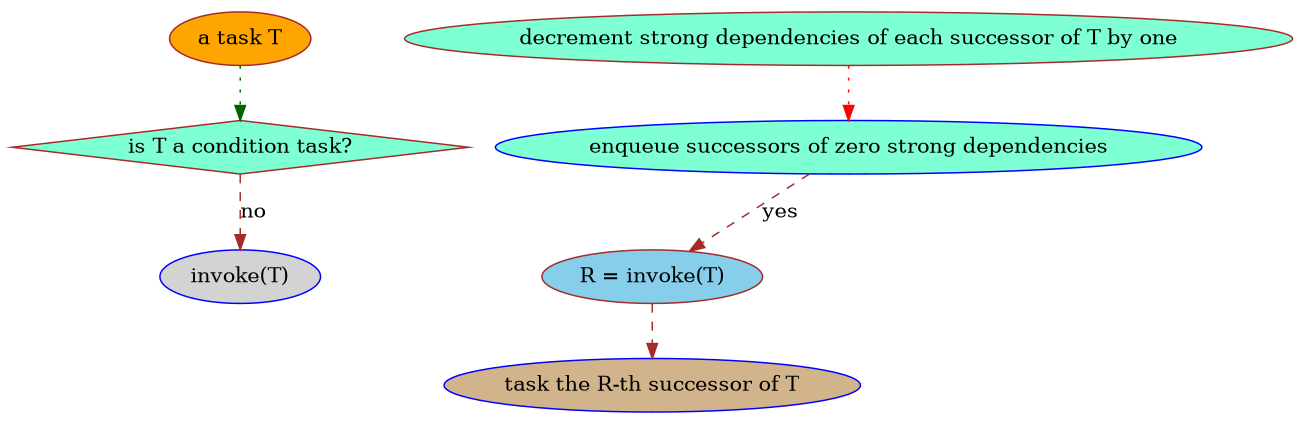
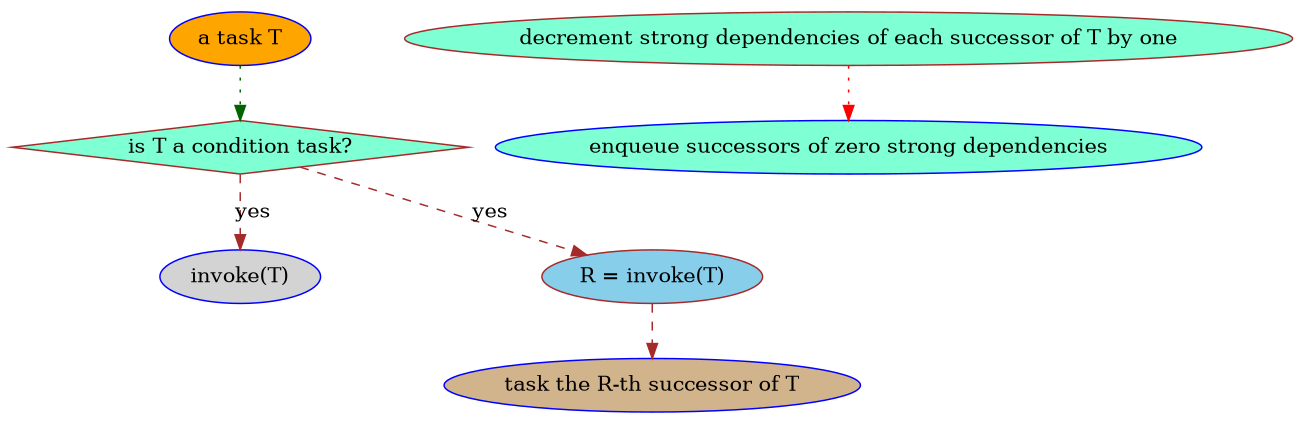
  digraph {
    node [color=brown fillcolor=aquamarine style=filled]
    edge [color=brown style=dashed]
-   n1 [fillcolor=orange label="a task T"]
+   n1 [color=blue fillcolor=orange label="a task T"]
    n2 [label="is T a condition task?" shape=diamond]
    n3 [color=blue fillcolor=lightgrey label="invoke(T)"]
    n4 [fillcolor=skyblue label="R = invoke(T)"]
    n5 [color=blue fillcolor=tan label="task the R-th successor of T"]
    n6 [label="decrement strong dependencies of each successor of T by one"]
    n7 [color=blue label="enqueue successors of zero strong dependencies"]
    n1 -> n2 [color=darkgreen style=dotted]
-   n2 -> n3 [label=no]
-   n7 -> n4 [label=yes]
+   n2 -> n3 [label=yes]
+   n2 -> n4 [label=yes]
    n4 -> n5
    n6 -> n7 [color=red style=dotted]
  }
